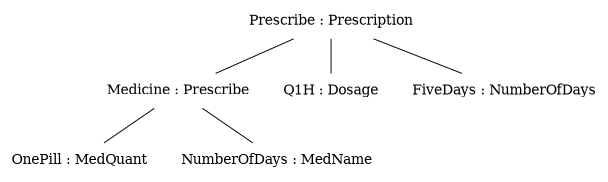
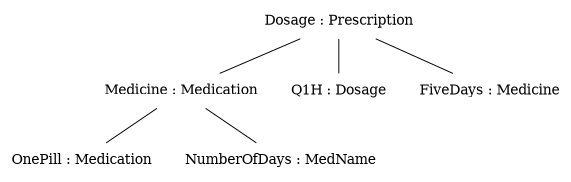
  graph {
    node [shape=plaintext style=solid]
    edge [style=solid]
-   n1 [label="Prescribe : Prescription"]
-   n2 [label="Medicine : Prescribe"]
+   n1 [label="Dosage : Prescription"]
+   n2 [label="Medicine : Medication"]
    n3 [label="Q1H : Dosage"]
-   n4 [label="FiveDays : NumberOfDays"]
-   n5 [label="OnePill : MedQuant"]
+   n4 [label="FiveDays : Medicine"]
+   n5 [label="OnePill : Medication"]
    n6 [label="NumberOfDays : MedName"]
    n1 -- n2
    n1 -- n3
    n1 -- n4
    n2 -- n5
    n2 -- n6
  }
